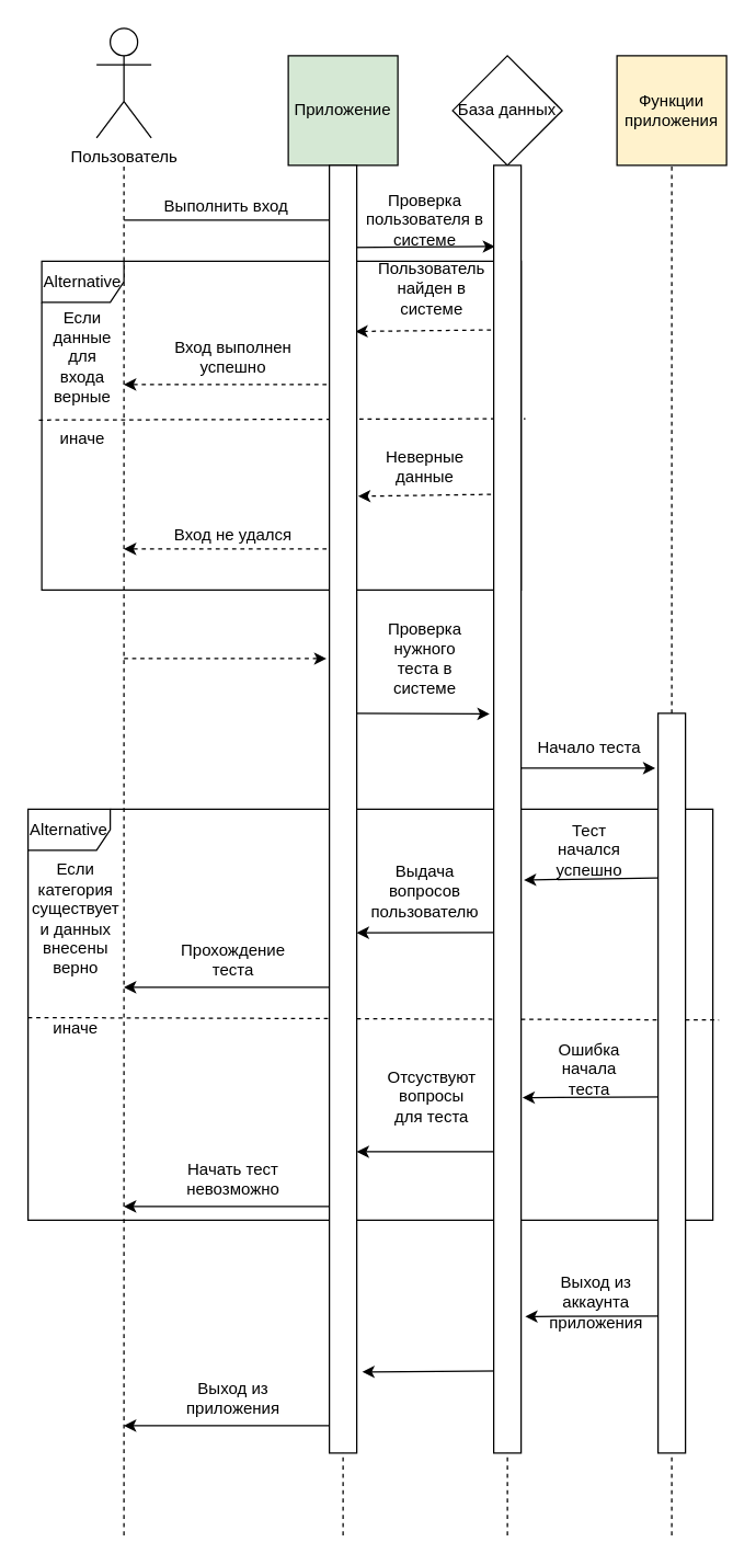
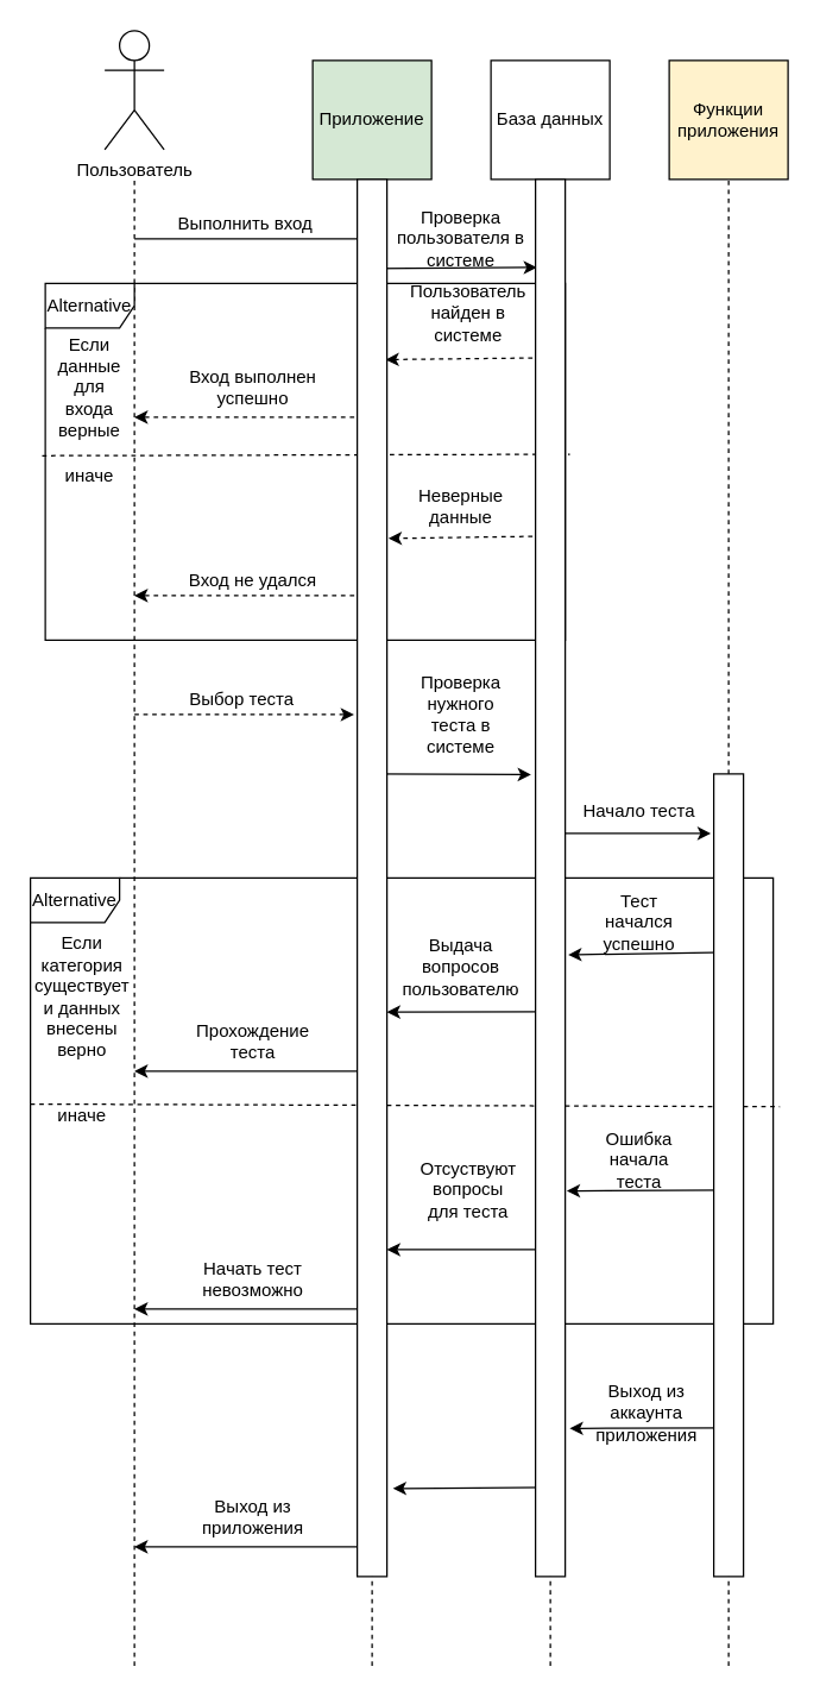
  <mxCell id="0" />
  <mxCell id="1" parent="0" />
  <mxCell id="2" value="Пользователь" style="shape=umlActor;verticalLabelPosition=bottom;labelBackgroundColor=#ffffff;verticalAlign=top;html=1;outlineConnect=0;" parent="1" vertex="1"><mxGeometry x="70" y="20" width="40" height="80" as="geometry" /></mxCell>
  <mxCell id="3" value="Приложение" style="whiteSpace=wrap;html=1;aspect=fixed;fillColor=#d5e8d4;" parent="1" vertex="1"><mxGeometry x="210" y="40" width="80" height="80" as="geometry" /></mxCell>
- <mxCell id="4" value="База данных" style="rhombus;whiteSpace=wrap;html=1;aspect=fixed;" parent="1" vertex="1"><mxGeometry x="330" y="40" width="80" height="80" as="geometry" /></mxCell>
+ <mxCell id="4" value="База данных" style="whiteSpace=wrap;html=1;aspect=fixed;" parent="1" vertex="1"><mxGeometry x="330" y="40" width="80" height="80" as="geometry" /></mxCell>
  <mxCell id="5" value="Функции приложения" style="whiteSpace=wrap;html=1;aspect=fixed;fillColor=#fff2cc;" parent="1" vertex="1"><mxGeometry x="450" y="40" width="80" height="80" as="geometry" /></mxCell>
  <mxCell id="6" value="" style="endArrow=none;dashed=1;html=1;" parent="1" edge="1"><mxGeometry width="50" height="50" relative="1" as="geometry"><mxPoint x="90" y="1120" as="sourcePoint" /><mxPoint x="90" y="120" as="targetPoint" /></mxGeometry></mxCell>
  <mxCell id="7" value="" style="endArrow=none;dashed=1;html=1;" parent="1" edge="1"><mxGeometry width="50" height="50" relative="1" as="geometry"><mxPoint x="250" y="1120" as="sourcePoint" /><mxPoint x="250" y="120" as="targetPoint" /></mxGeometry></mxCell>
  <mxCell id="8" value="" style="endArrow=none;dashed=1;html=1;entryX=0.5;entryY=1;entryDx=0;entryDy=0;" parent="1" target="4" edge="1"><mxGeometry width="50" height="50" relative="1" as="geometry"><mxPoint x="370" y="1120" as="sourcePoint" /><mxPoint x="260" y="130" as="targetPoint" /></mxGeometry></mxCell>
  <mxCell id="9" value="" style="endArrow=none;dashed=1;html=1;entryX=0.5;entryY=1;entryDx=0;entryDy=0;" parent="1" target="5" edge="1"><mxGeometry width="50" height="50" relative="1" as="geometry"><mxPoint x="490" y="1120" as="sourcePoint" /><mxPoint x="380" y="130" as="targetPoint" /></mxGeometry></mxCell>
  <mxCell id="10" value="" style="endArrow=classic;html=1;" parent="1" edge="1"><mxGeometry width="50" height="50" relative="1" as="geometry"><mxPoint x="90" y="160" as="sourcePoint" /><mxPoint x="250" y="160" as="targetPoint" /></mxGeometry></mxCell>
  <mxCell id="11" value="Выполнить вход" style="text;html=1;strokeColor=none;fillColor=none;align=center;verticalAlign=middle;whiteSpace=wrap;rounded=0;" parent="1" vertex="1"><mxGeometry x="90" y="140" width="150" height="20" as="geometry" /></mxCell>
  <mxCell id="12" value="" style="endArrow=classic;html=1;entryX=0.05;entryY=0.063;entryDx=0;entryDy=0;entryPerimeter=0;" parent="1" target="52" edge="1"><mxGeometry width="50" height="50" relative="1" as="geometry"><mxPoint x="250" y="180" as="sourcePoint" /><mxPoint x="356" y="182" as="targetPoint" /></mxGeometry></mxCell>
  <mxCell id="13" value="Проверка пользователя в системе" style="text;html=1;strokeColor=none;fillColor=none;align=center;verticalAlign=middle;whiteSpace=wrap;rounded=0;" parent="1" vertex="1"><mxGeometry x="245" y="150" width="130" height="20" as="geometry" /></mxCell>
  <mxCell id="14" value="" style="endArrow=classic;html=1;dashed=1;entryX=0.95;entryY=0.129;entryDx=0;entryDy=0;entryPerimeter=0;" parent="1" target="51" edge="1"><mxGeometry width="50" height="50" relative="1" as="geometry"><mxPoint x="370" y="240" as="sourcePoint" /><mxPoint x="250" y="240" as="targetPoint" /></mxGeometry></mxCell>
  <mxCell id="15" value="Пользователь найден в системе" style="text;html=1;strokeColor=none;fillColor=none;align=center;verticalAlign=middle;whiteSpace=wrap;rounded=0;" parent="1" vertex="1"><mxGeometry x="265" y="200" width="100" height="20" as="geometry" /></mxCell>
  <mxCell id="16" value="Alternative" style="shape=umlFrame;whiteSpace=wrap;html=1;" parent="1" vertex="1"><mxGeometry x="30" y="190" width="350" height="240" as="geometry" /></mxCell>
  <mxCell id="17" value="Если данные для входа верные" style="text;html=1;strokeColor=none;fillColor=none;align=center;verticalAlign=middle;whiteSpace=wrap;rounded=0;" parent="1" vertex="1"><mxGeometry x="40" y="250" width="40" height="20" as="geometry" /></mxCell>
  <mxCell id="18" value="" style="endArrow=none;dashed=1;html=1;exitX=-0.006;exitY=0.483;exitDx=0;exitDy=0;exitPerimeter=0;entryX=1.009;entryY=0.479;entryDx=0;entryDy=0;entryPerimeter=0;" parent="1" source="16" target="16" edge="1"><mxGeometry width="50" height="50" relative="1" as="geometry"><mxPoint x="170" y="360" as="sourcePoint" /><mxPoint x="220" y="310" as="targetPoint" /></mxGeometry></mxCell>
  <mxCell id="19" value="иначе" style="text;html=1;strokeColor=none;fillColor=none;align=center;verticalAlign=middle;whiteSpace=wrap;rounded=0;" parent="1" vertex="1"><mxGeometry x="40" y="310" width="40" height="20" as="geometry" /></mxCell>
  <mxCell id="20" value="" style="endArrow=classic;html=1;dashed=1;" parent="1" edge="1"><mxGeometry width="50" height="50" relative="1" as="geometry"><mxPoint x="250" y="280" as="sourcePoint" /><mxPoint x="90" y="280" as="targetPoint" /></mxGeometry></mxCell>
  <mxCell id="21" value="Вход выполнен успешно" style="text;html=1;strokeColor=none;fillColor=none;align=center;verticalAlign=middle;whiteSpace=wrap;rounded=0;" parent="1" vertex="1"><mxGeometry x="110" y="250" width="120" height="20" as="geometry" /></mxCell>
  <mxCell id="22" value="" style="endArrow=classic;html=1;dashed=1;entryX=1.05;entryY=0.257;entryDx=0;entryDy=0;entryPerimeter=0;" parent="1" target="51" edge="1"><mxGeometry width="50" height="50" relative="1" as="geometry"><mxPoint x="370" y="360" as="sourcePoint" /><mxPoint x="250" y="360" as="targetPoint" /></mxGeometry></mxCell>
  <mxCell id="23" value="Неверные данные" style="text;html=1;strokeColor=none;fillColor=none;align=center;verticalAlign=middle;whiteSpace=wrap;rounded=0;" parent="1" vertex="1"><mxGeometry x="290" y="330" width="40" height="20" as="geometry" /></mxCell>
  <mxCell id="24" value="" style="endArrow=classic;html=1;dashed=1;" parent="1" edge="1"><mxGeometry width="50" height="50" relative="1" as="geometry"><mxPoint x="250" y="400" as="sourcePoint" /><mxPoint x="90" y="400" as="targetPoint" /></mxGeometry></mxCell>
  <mxCell id="25" value="Вход не удался" style="text;html=1;strokeColor=none;fillColor=none;align=center;verticalAlign=middle;whiteSpace=wrap;rounded=0;" parent="1" vertex="1"><mxGeometry x="120" y="380" width="100" height="20" as="geometry" /></mxCell>
  <mxCell id="26" value="" style="endArrow=classic;html=1;entryX=-0.15;entryY=0.426;entryDx=0;entryDy=0;entryPerimeter=0;" parent="1" target="52" edge="1"><mxGeometry width="50" height="50" relative="1" as="geometry"><mxPoint x="250" y="520" as="sourcePoint" /><mxPoint x="370" y="520" as="targetPoint" /></mxGeometry></mxCell>
  <mxCell id="27" value="Проверка нужного теста в системе" style="text;html=1;strokeColor=none;fillColor=none;align=center;verticalAlign=middle;whiteSpace=wrap;rounded=0;" parent="1" vertex="1"><mxGeometry x="285" y="470" width="50" height="20" as="geometry" /></mxCell>
  <mxCell id="28" value="" style="endArrow=classic;html=1;" parent="1" edge="1"><mxGeometry width="50" height="50" relative="1" as="geometry"><mxPoint x="370" y="560" as="sourcePoint" /><mxPoint x="478" y="560" as="targetPoint" /></mxGeometry></mxCell>
  <mxCell id="29" value="Начало теста" style="text;html=1;strokeColor=none;fillColor=none;align=center;verticalAlign=middle;whiteSpace=wrap;rounded=0;" parent="1" vertex="1"><mxGeometry x="390" y="535" width="80" height="20" as="geometry" /></mxCell>
  <mxCell id="30" value="Alternative" style="shape=umlFrame;whiteSpace=wrap;html=1;" parent="1" vertex="1"><mxGeometry x="20" y="590" width="500" height="300" as="geometry" /></mxCell>
  <mxCell id="31" value="Если категория существует и данных внесены верно" style="text;html=1;strokeColor=none;fillColor=none;align=center;verticalAlign=middle;whiteSpace=wrap;rounded=0;" parent="1" vertex="1"><mxGeometry x="40" y="650" width="30" height="40" as="geometry" /></mxCell>
  <mxCell id="32" value="" style="endArrow=none;dashed=1;html=1;exitX=0;exitY=0.507;exitDx=0;exitDy=0;exitPerimeter=0;entryX=1.009;entryY=0.513;entryDx=0;entryDy=0;entryPerimeter=0;" parent="1" source="30" target="30" edge="1"><mxGeometry width="50" height="50" relative="1" as="geometry"><mxPoint x="37.9" y="315.92" as="sourcePoint" /><mxPoint x="393.15" y="314.96" as="targetPoint" /></mxGeometry></mxCell>
  <mxCell id="33" value="иначе" style="text;html=1;strokeColor=none;fillColor=none;align=center;verticalAlign=middle;whiteSpace=wrap;rounded=0;" parent="1" vertex="1"><mxGeometry x="35" y="740" width="40" height="20" as="geometry" /></mxCell>
  <mxCell id="34" value="" style="endArrow=classic;html=1;entryX=1.1;entryY=0.555;entryDx=0;entryDy=0;entryPerimeter=0;" parent="1" target="52" edge="1"><mxGeometry width="50" height="50" relative="1" as="geometry"><mxPoint x="490" y="640" as="sourcePoint" /><mxPoint x="370" y="640" as="targetPoint" /></mxGeometry></mxCell>
  <mxCell id="35" value="Тест начался успешно" style="text;html=1;strokeColor=none;fillColor=none;align=center;verticalAlign=middle;whiteSpace=wrap;rounded=0;" parent="1" vertex="1"><mxGeometry x="410" y="610" width="40" height="20" as="geometry" /></mxCell>
  <mxCell id="36" value="" style="endArrow=classic;html=1;entryX=1;entryY=0.596;entryDx=0;entryDy=0;entryPerimeter=0;" parent="1" target="51" edge="1"><mxGeometry width="50" height="50" relative="1" as="geometry"><mxPoint x="370" y="680" as="sourcePoint" /><mxPoint x="250" y="680" as="targetPoint" /></mxGeometry></mxCell>
  <mxCell id="37" value="Выдача вопросов пользователю" style="text;html=1;strokeColor=none;fillColor=none;align=center;verticalAlign=middle;whiteSpace=wrap;rounded=0;" parent="1" vertex="1"><mxGeometry x="290" y="640" width="40" height="20" as="geometry" /></mxCell>
  <mxCell id="38" value="" style="endArrow=classic;html=1;" parent="1" edge="1"><mxGeometry width="50" height="50" relative="1" as="geometry"><mxPoint x="250" y="720" as="sourcePoint" /><mxPoint x="90" y="720" as="targetPoint" /></mxGeometry></mxCell>
  <mxCell id="39" value="Прохождение теста" style="text;html=1;strokeColor=none;fillColor=none;align=center;verticalAlign=middle;whiteSpace=wrap;rounded=0;" parent="1" vertex="1"><mxGeometry x="150" y="690" width="40" height="20" as="geometry" /></mxCell>
  <mxCell id="40" value="" style="endArrow=classic;html=1;entryX=1.05;entryY=0.724;entryDx=0;entryDy=0;entryPerimeter=0;" parent="1" target="52" edge="1"><mxGeometry width="50" height="50" relative="1" as="geometry"><mxPoint x="490" y="800" as="sourcePoint" /><mxPoint x="379" y="797" as="targetPoint" /></mxGeometry></mxCell>
  <mxCell id="41" value="Ошибка начала теста" style="text;html=1;strokeColor=none;fillColor=none;align=center;verticalAlign=middle;whiteSpace=wrap;rounded=0;" parent="1" vertex="1"><mxGeometry x="400" y="770" width="60" height="20" as="geometry" /></mxCell>
  <mxCell id="42" value="" style="endArrow=classic;html=1;entryX=1;entryY=0.766;entryDx=0;entryDy=0;entryPerimeter=0;" parent="1" target="51" edge="1"><mxGeometry width="50" height="50" relative="1" as="geometry"><mxPoint x="370" y="840" as="sourcePoint" /><mxPoint x="250" y="840" as="targetPoint" /></mxGeometry></mxCell>
  <mxCell id="43" value="Отсуствуют вопросы для теста" style="text;html=1;strokeColor=none;fillColor=none;align=center;verticalAlign=middle;whiteSpace=wrap;rounded=0;" parent="1" vertex="1"><mxGeometry x="295" y="790" width="40" height="20" as="geometry" /></mxCell>
  <mxCell id="44" value="" style="endArrow=classic;html=1;" parent="1" edge="1"><mxGeometry width="50" height="50" relative="1" as="geometry"><mxPoint x="250" y="880" as="sourcePoint" /><mxPoint x="90" y="880" as="targetPoint" /></mxGeometry></mxCell>
  <mxCell id="45" value="Начать тест невозможно" style="text;html=1;strokeColor=none;fillColor=none;align=center;verticalAlign=middle;whiteSpace=wrap;rounded=0;" parent="1" vertex="1"><mxGeometry x="150" y="850" width="40" height="20" as="geometry" /></mxCell>
  <mxCell id="46" value="" style="endArrow=classic;html=1;entryX=1.2;entryY=0.937;entryDx=0;entryDy=0;entryPerimeter=0;" parent="1" target="51" edge="1"><mxGeometry width="50" height="50" relative="1" as="geometry"><mxPoint x="370" y="1000" as="sourcePoint" /><mxPoint x="250" y="1000" as="targetPoint" /></mxGeometry></mxCell>
  <mxCell id="47" value="" style="endArrow=classic;html=1;entryX=1.15;entryY=0.894;entryDx=0;entryDy=0;entryPerimeter=0;" parent="1" target="52" edge="1"><mxGeometry width="50" height="50" relative="1" as="geometry"><mxPoint x="490" y="960" as="sourcePoint" /><mxPoint x="370" y="960" as="targetPoint" /></mxGeometry></mxCell>
  <mxCell id="48" value="Выход из аккаунта приложения" style="text;html=1;strokeColor=none;fillColor=none;align=center;verticalAlign=middle;whiteSpace=wrap;rounded=0;" parent="1" vertex="1"><mxGeometry x="415" y="940" width="40" height="20" as="geometry" /></mxCell>
  <mxCell id="49" value="" style="endArrow=classic;html=1;" parent="1" edge="1"><mxGeometry width="50" height="50" relative="1" as="geometry"><mxPoint x="250" y="1040" as="sourcePoint" /><mxPoint x="90" y="1040" as="targetPoint" /></mxGeometry></mxCell>
  <mxCell id="50" value="Выход из приложения" style="text;html=1;strokeColor=none;fillColor=none;align=center;verticalAlign=middle;whiteSpace=wrap;rounded=0;" parent="1" vertex="1"><mxGeometry x="150" y="1010" width="40" height="20" as="geometry" /></mxCell>
  <mxCell id="51" value="" style="rounded=0;whiteSpace=wrap;html=1;" parent="1" vertex="1"><mxGeometry x="240" y="120" width="20" height="940" as="geometry" /></mxCell>
  <mxCell id="52" value="" style="rounded=0;whiteSpace=wrap;html=1;" parent="1" vertex="1"><mxGeometry x="360" y="120" width="20" height="940" as="geometry" /></mxCell>
  <mxCell id="53" value="" style="rounded=0;whiteSpace=wrap;html=1;" parent="1" vertex="1"><mxGeometry x="480" y="520" width="20" height="540" as="geometry" /></mxCell>
+ <mxCell id="54" value="Выбор теста" style="text;html=1;strokeColor=none;fillColor=none;align=center;verticalAlign=middle;whiteSpace=wrap;rounded=0;" parent="1" vertex="1"><mxGeometry x="110" y="460" width="105" height="20" as="geometry" /></mxCell>
  <mxCell id="55" value="" style="endArrow=classic;html=1;dashed=1;entryX=-0.106;entryY=0.383;entryDx=0;entryDy=0;entryPerimeter=0;" parent="1" target="51" edge="1"><mxGeometry width="50" height="50" relative="1" as="geometry"><mxPoint x="90" y="480" as="sourcePoint" /><mxPoint x="200" y="500" as="targetPoint" /></mxGeometry></mxCell>
